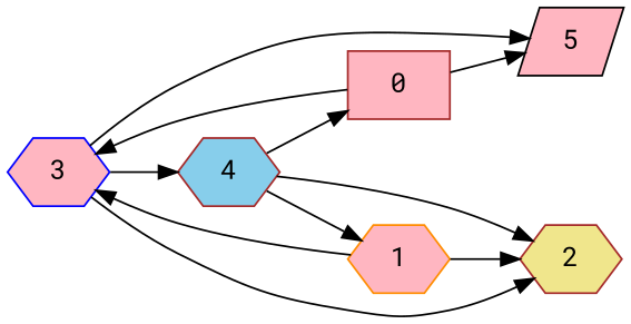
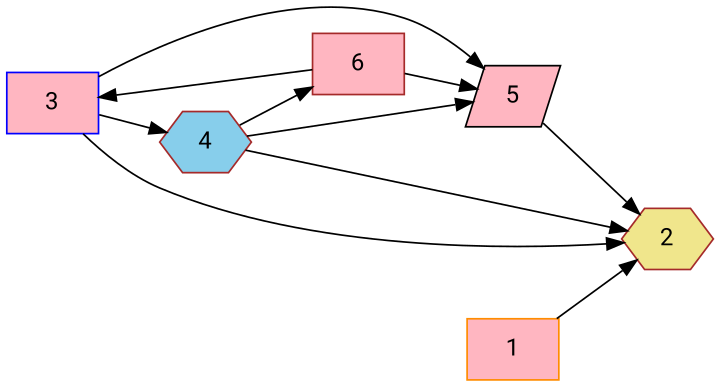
  digraph {
    fontname="Roboto Mono"
    rankdir=LR
    node [color=brown fillcolor=lightpink fontname="Roboto Mono" shape=hexagon style=filled]
    edge [fontname="Roboto Mono"]
-   3 [color=blue]
-   0 [shape=box]
+   3 [color=blue shape=box]
+   0 [shape=box label=6]
    5 [color=black shape=parallelogram]
    4 [fillcolor=skyblue]
    2 [fillcolor=khaki]
-   1 [color=darkorange]
+   1 [color=darkorange shape=box]
    3 -> 5
    3 -> 4
    3 -> 2
    0 -> 3
    0 -> 5
+   5 -> 2
    4 -> 0
-   4 -> 1
+   4 -> 5
    4 -> 2
-   1 -> 3
    1 -> 2
  }
